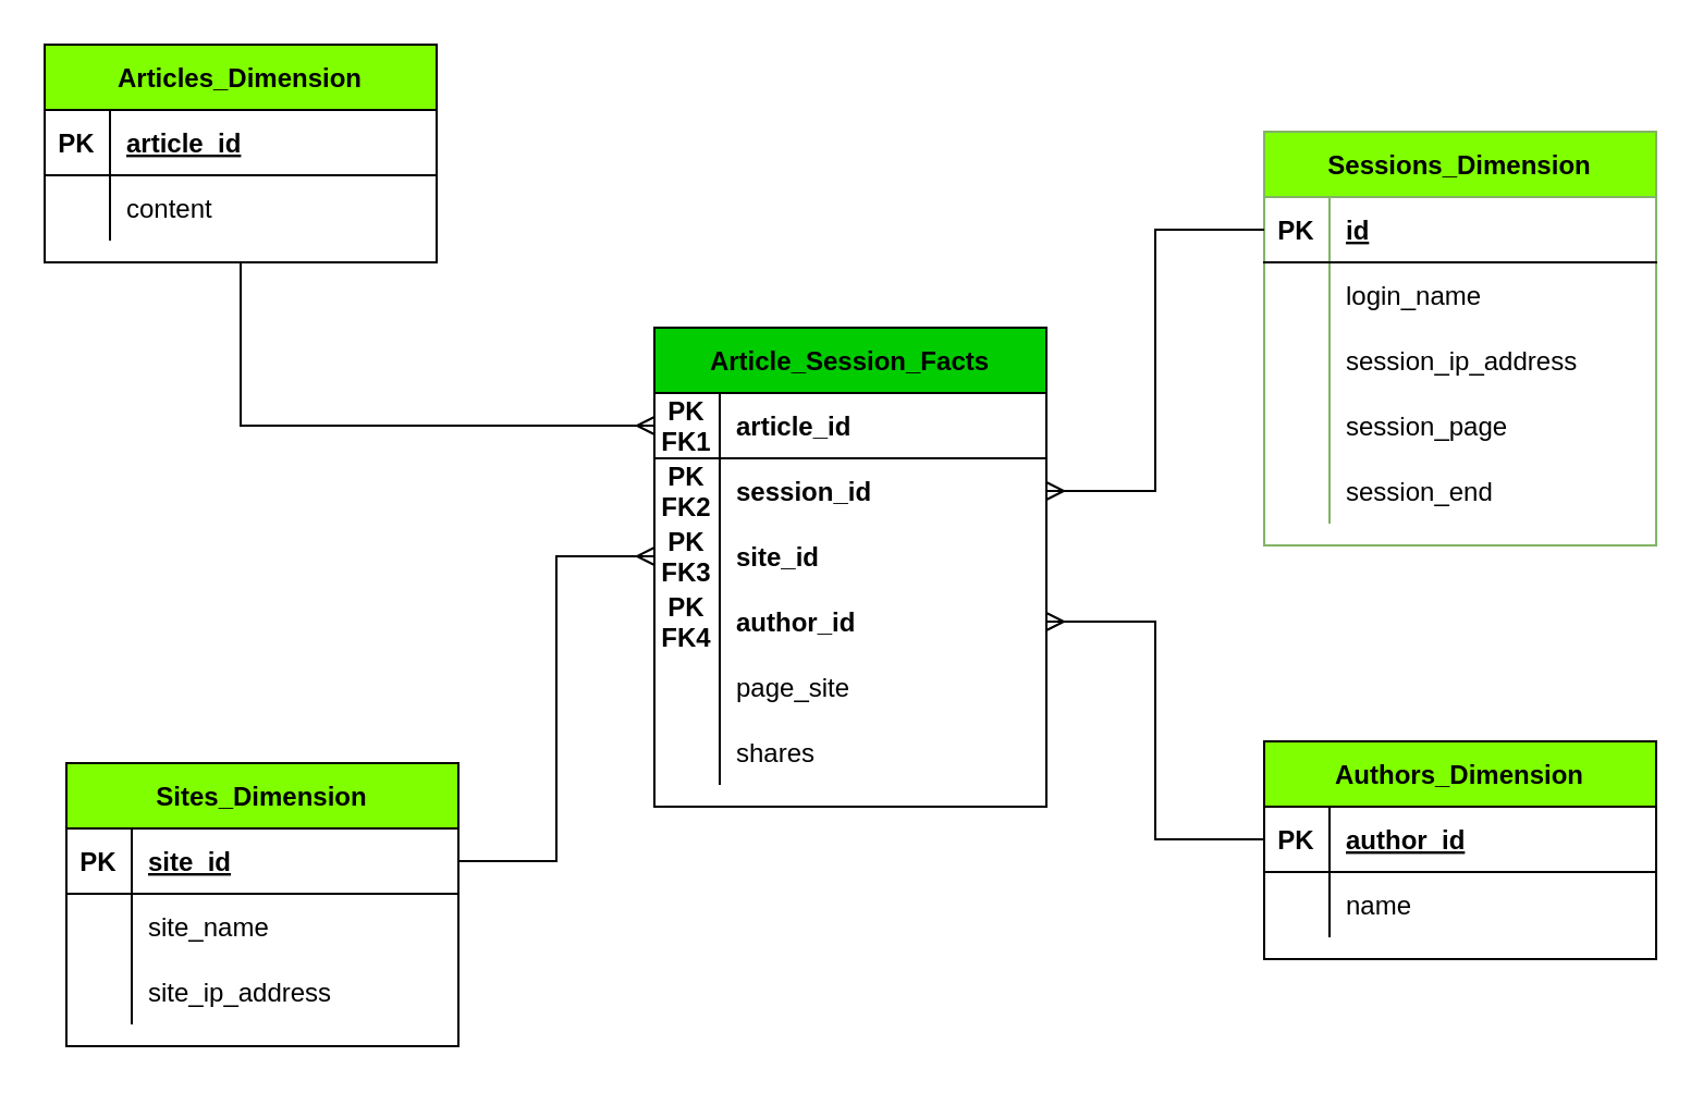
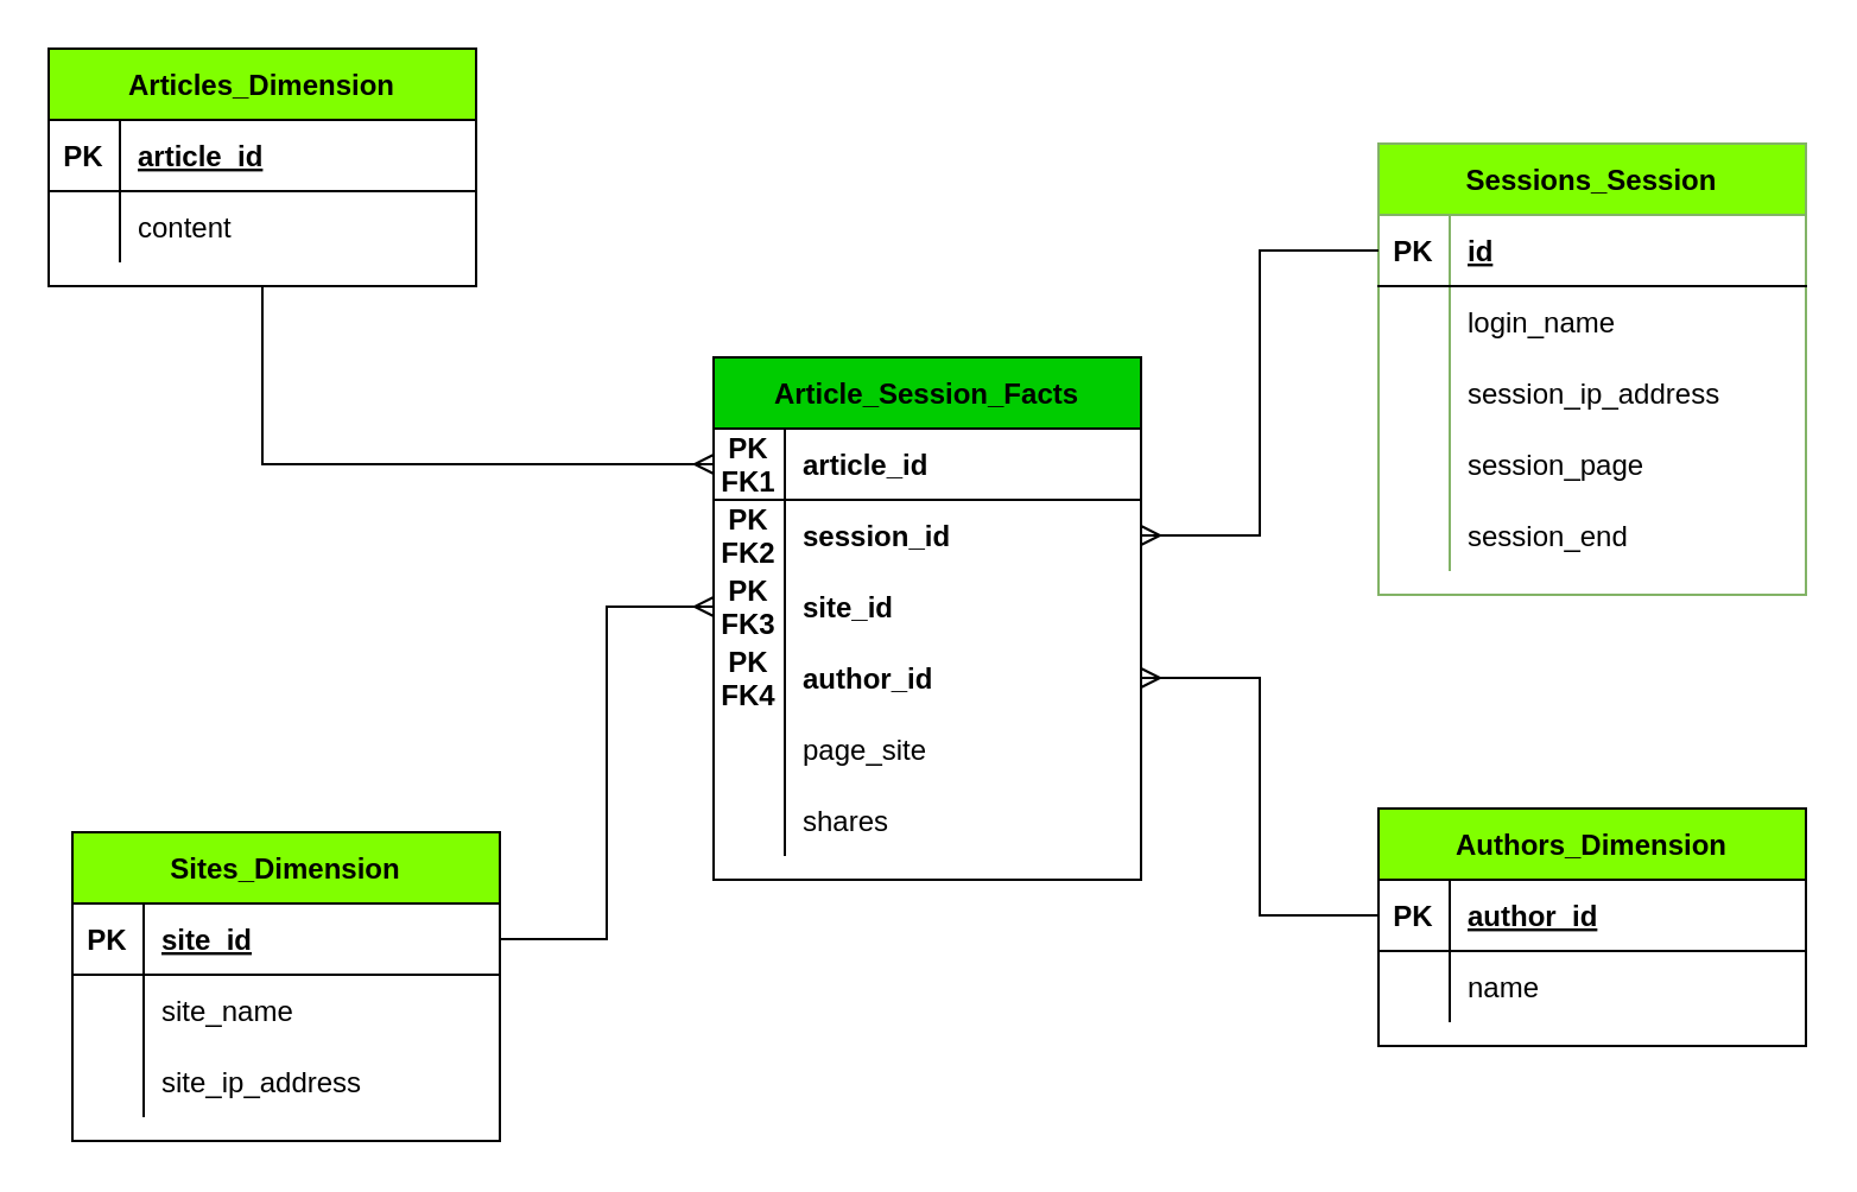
  <mxCell id="0" />
  <mxCell id="1" parent="0" />
  <mxCell id="2" value="Sites_Dimension" style="shape=table;startSize=30;container=1;collapsible=1;childLayout=tableLayout;fixedRows=1;rowLines=0;fontStyle=1;align=center;resizeLast=1;fillColor=#80FF00;" parent="1" vertex="1"><mxGeometry x="30" y="350" width="180" height="130" as="geometry" /></mxCell>
  <mxCell id="3" value="" style="shape=tableRow;horizontal=0;startSize=0;swimlaneHead=0;swimlaneBody=0;fillColor=none;collapsible=0;dropTarget=0;points=[[0,0.5],[1,0.5]];portConstraint=eastwest;top=0;left=0;right=0;bottom=1;" parent="2" vertex="1"><mxGeometry y="30" width="180" height="30" as="geometry" /></mxCell>
  <mxCell id="4" value="PK" style="shape=partialRectangle;connectable=0;fillColor=none;top=0;left=0;bottom=0;right=0;fontStyle=1;overflow=hidden;" parent="3" vertex="1"><mxGeometry width="30" height="30" as="geometry"><mxRectangle width="30" height="30" as="alternateBounds" /></mxGeometry></mxCell>
  <mxCell id="5" value="site_id" style="shape=partialRectangle;connectable=0;fillColor=none;top=0;left=0;bottom=0;right=0;align=left;spacingLeft=6;fontStyle=5;overflow=hidden;" parent="3" vertex="1"><mxGeometry x="30" width="150" height="30" as="geometry"><mxRectangle width="150" height="30" as="alternateBounds" /></mxGeometry></mxCell>
  <mxCell id="6" value="" style="shape=tableRow;horizontal=0;startSize=0;swimlaneHead=0;swimlaneBody=0;fillColor=none;collapsible=0;dropTarget=0;points=[[0,0.5],[1,0.5]];portConstraint=eastwest;top=0;left=0;right=0;bottom=0;" parent="2" vertex="1"><mxGeometry y="60" width="180" height="30" as="geometry" /></mxCell>
  <mxCell id="7" value="" style="shape=partialRectangle;connectable=0;fillColor=none;top=0;left=0;bottom=0;right=0;editable=1;overflow=hidden;" parent="6" vertex="1"><mxGeometry width="30" height="30" as="geometry"><mxRectangle width="30" height="30" as="alternateBounds" /></mxGeometry></mxCell>
  <mxCell id="8" value="site_name" style="shape=partialRectangle;connectable=0;fillColor=none;top=0;left=0;bottom=0;right=0;align=left;spacingLeft=6;overflow=hidden;" parent="6" vertex="1"><mxGeometry x="30" width="150" height="30" as="geometry"><mxRectangle width="150" height="30" as="alternateBounds" /></mxGeometry></mxCell>
  <mxCell id="9" value="" style="shape=tableRow;horizontal=0;startSize=0;swimlaneHead=0;swimlaneBody=0;fillColor=none;collapsible=0;dropTarget=0;points=[[0,0.5],[1,0.5]];portConstraint=eastwest;top=0;left=0;right=0;bottom=0;" parent="2" vertex="1"><mxGeometry y="90" width="180" height="30" as="geometry" /></mxCell>
  <mxCell id="10" value="" style="shape=partialRectangle;connectable=0;fillColor=none;top=0;left=0;bottom=0;right=0;editable=1;overflow=hidden;" parent="9" vertex="1"><mxGeometry width="30" height="30" as="geometry"><mxRectangle width="30" height="30" as="alternateBounds" /></mxGeometry></mxCell>
  <mxCell id="11" value="site_ip_address" style="shape=partialRectangle;connectable=0;fillColor=none;top=0;left=0;bottom=0;right=0;align=left;spacingLeft=6;overflow=hidden;" parent="9" vertex="1"><mxGeometry x="30" width="150" height="30" as="geometry"><mxRectangle width="150" height="30" as="alternateBounds" /></mxGeometry></mxCell>
  <mxCell id="12" style="edgeStyle=orthogonalEdgeStyle;rounded=0;orthogonalLoop=1;jettySize=auto;html=1;entryX=0;entryY=0.5;entryDx=0;entryDy=0;endArrow=ERmany;endFill=0;" parent="1" source="13" target="44" edge="1"><mxGeometry relative="1" as="geometry" /></mxCell>
  <mxCell id="13" value="Articles_Dimension" style="shape=table;startSize=30;container=1;collapsible=1;childLayout=tableLayout;fixedRows=1;rowLines=0;fontStyle=1;align=center;resizeLast=1;fillColor=#80FF00;" parent="1" vertex="1"><mxGeometry x="20" y="20" width="180" height="100" as="geometry" /></mxCell>
  <mxCell id="14" value="" style="shape=tableRow;horizontal=0;startSize=0;swimlaneHead=0;swimlaneBody=0;fillColor=none;collapsible=0;dropTarget=0;points=[[0,0.5],[1,0.5]];portConstraint=eastwest;top=0;left=0;right=0;bottom=1;" parent="13" vertex="1"><mxGeometry y="30" width="180" height="30" as="geometry" /></mxCell>
  <mxCell id="15" value="PK" style="shape=partialRectangle;connectable=0;fillColor=none;top=0;left=0;bottom=0;right=0;fontStyle=1;overflow=hidden;" parent="14" vertex="1"><mxGeometry width="30" height="30" as="geometry"><mxRectangle width="30" height="30" as="alternateBounds" /></mxGeometry></mxCell>
  <mxCell id="16" value="article_id" style="shape=partialRectangle;connectable=0;fillColor=none;top=0;left=0;bottom=0;right=0;align=left;spacingLeft=6;fontStyle=5;overflow=hidden;" parent="14" vertex="1"><mxGeometry x="30" width="150" height="30" as="geometry"><mxRectangle width="150" height="30" as="alternateBounds" /></mxGeometry></mxCell>
  <mxCell id="17" value="" style="shape=tableRow;horizontal=0;startSize=0;swimlaneHead=0;swimlaneBody=0;fillColor=none;collapsible=0;dropTarget=0;points=[[0,0.5],[1,0.5]];portConstraint=eastwest;top=0;left=0;right=0;bottom=0;" parent="13" vertex="1"><mxGeometry y="60" width="180" height="30" as="geometry" /></mxCell>
  <mxCell id="18" value="" style="shape=partialRectangle;connectable=0;fillColor=none;top=0;left=0;bottom=0;right=0;editable=1;overflow=hidden;" parent="17" vertex="1"><mxGeometry width="30" height="30" as="geometry"><mxRectangle width="30" height="30" as="alternateBounds" /></mxGeometry></mxCell>
  <mxCell id="19" value="content" style="shape=partialRectangle;connectable=0;fillColor=none;top=0;left=0;bottom=0;right=0;align=left;spacingLeft=6;overflow=hidden;" parent="17" vertex="1"><mxGeometry x="30" width="150" height="30" as="geometry"><mxRectangle width="150" height="30" as="alternateBounds" /></mxGeometry></mxCell>
  <mxCell id="20" value="Authors_Dimension" style="shape=table;startSize=30;container=1;collapsible=1;childLayout=tableLayout;fixedRows=1;rowLines=0;fontStyle=1;align=center;resizeLast=1;fillColor=#80FF00;" parent="1" vertex="1"><mxGeometry x="580" y="340" width="180" height="100" as="geometry" /></mxCell>
  <mxCell id="21" value="" style="shape=tableRow;horizontal=0;startSize=0;swimlaneHead=0;swimlaneBody=0;fillColor=none;collapsible=0;dropTarget=0;points=[[0,0.5],[1,0.5]];portConstraint=eastwest;top=0;left=0;right=0;bottom=1;" parent="20" vertex="1"><mxGeometry y="30" width="180" height="30" as="geometry" /></mxCell>
  <mxCell id="22" value="PK" style="shape=partialRectangle;connectable=0;fillColor=none;top=0;left=0;bottom=0;right=0;fontStyle=1;overflow=hidden;" parent="21" vertex="1"><mxGeometry width="30" height="30" as="geometry"><mxRectangle width="30" height="30" as="alternateBounds" /></mxGeometry></mxCell>
  <mxCell id="23" value="author_id" style="shape=partialRectangle;connectable=0;fillColor=none;top=0;left=0;bottom=0;right=0;align=left;spacingLeft=6;fontStyle=5;overflow=hidden;" parent="21" vertex="1"><mxGeometry x="30" width="150" height="30" as="geometry"><mxRectangle width="150" height="30" as="alternateBounds" /></mxGeometry></mxCell>
  <mxCell id="24" value="" style="shape=tableRow;horizontal=0;startSize=0;swimlaneHead=0;swimlaneBody=0;fillColor=none;collapsible=0;dropTarget=0;points=[[0,0.5],[1,0.5]];portConstraint=eastwest;top=0;left=0;right=0;bottom=0;" parent="20" vertex="1"><mxGeometry y="60" width="180" height="30" as="geometry" /></mxCell>
  <mxCell id="25" value="" style="shape=partialRectangle;connectable=0;fillColor=none;top=0;left=0;bottom=0;right=0;editable=1;overflow=hidden;" parent="24" vertex="1"><mxGeometry width="30" height="30" as="geometry"><mxRectangle width="30" height="30" as="alternateBounds" /></mxGeometry></mxCell>
  <mxCell id="26" value="name" style="shape=partialRectangle;connectable=0;fillColor=none;top=0;left=0;bottom=0;right=0;align=left;spacingLeft=6;overflow=hidden;" parent="24" vertex="1"><mxGeometry x="30" width="150" height="30" as="geometry"><mxRectangle width="150" height="30" as="alternateBounds" /></mxGeometry></mxCell>
- <mxCell id="27" value="Sessions_Dimension" style="shape=table;startSize=30;container=1;collapsible=1;childLayout=tableLayout;fixedRows=1;rowLines=0;fontStyle=1;align=center;resizeLast=1;fillColor=#80FF00;strokeColor=#82b366;" parent="1" vertex="1"><mxGeometry x="580" y="60" width="180" height="190" as="geometry" /></mxCell>
+ <mxCell id="27" value="Sessions_Session" style="shape=table;startSize=30;container=1;collapsible=1;childLayout=tableLayout;fixedRows=1;rowLines=0;fontStyle=1;align=center;resizeLast=1;fillColor=#80FF00;strokeColor=#82b366;" parent="1" vertex="1"><mxGeometry x="580" y="60" width="180" height="190" as="geometry" /></mxCell>
  <mxCell id="28" value="" style="shape=tableRow;horizontal=0;startSize=0;swimlaneHead=0;swimlaneBody=0;fillColor=none;collapsible=0;dropTarget=0;points=[[0,0.5],[1,0.5]];portConstraint=eastwest;top=0;left=0;right=0;bottom=1;" parent="27" vertex="1"><mxGeometry y="30" width="180" height="30" as="geometry" /></mxCell>
  <mxCell id="29" value="PK" style="shape=partialRectangle;connectable=0;fillColor=none;top=0;left=0;bottom=0;right=0;fontStyle=1;overflow=hidden;" parent="28" vertex="1"><mxGeometry width="30" height="30" as="geometry"><mxRectangle width="30" height="30" as="alternateBounds" /></mxGeometry></mxCell>
  <mxCell id="30" value="id" style="shape=partialRectangle;connectable=0;fillColor=none;top=0;left=0;bottom=0;right=0;align=left;spacingLeft=6;fontStyle=5;overflow=hidden;" parent="28" vertex="1"><mxGeometry x="30" width="150" height="30" as="geometry"><mxRectangle width="150" height="30" as="alternateBounds" /></mxGeometry></mxCell>
  <mxCell id="31" value="" style="shape=tableRow;horizontal=0;startSize=0;swimlaneHead=0;swimlaneBody=0;fillColor=none;collapsible=0;dropTarget=0;points=[[0,0.5],[1,0.5]];portConstraint=eastwest;top=0;left=0;right=0;bottom=0;" parent="27" vertex="1"><mxGeometry y="60" width="180" height="30" as="geometry" /></mxCell>
  <mxCell id="32" value="" style="shape=partialRectangle;connectable=0;fillColor=none;top=0;left=0;bottom=0;right=0;editable=1;overflow=hidden;" parent="31" vertex="1"><mxGeometry width="30" height="30" as="geometry"><mxRectangle width="30" height="30" as="alternateBounds" /></mxGeometry></mxCell>
  <mxCell id="33" value="login_name" style="shape=partialRectangle;connectable=0;fillColor=none;top=0;left=0;bottom=0;right=0;align=left;spacingLeft=6;overflow=hidden;" parent="31" vertex="1"><mxGeometry x="30" width="150" height="30" as="geometry"><mxRectangle width="150" height="30" as="alternateBounds" /></mxGeometry></mxCell>
  <mxCell id="34" value="" style="shape=tableRow;horizontal=0;startSize=0;swimlaneHead=0;swimlaneBody=0;fillColor=none;collapsible=0;dropTarget=0;points=[[0,0.5],[1,0.5]];portConstraint=eastwest;top=0;left=0;right=0;bottom=0;" parent="27" vertex="1"><mxGeometry y="90" width="180" height="30" as="geometry" /></mxCell>
  <mxCell id="35" value="" style="shape=partialRectangle;connectable=0;fillColor=none;top=0;left=0;bottom=0;right=0;editable=1;overflow=hidden;" parent="34" vertex="1"><mxGeometry width="30" height="30" as="geometry"><mxRectangle width="30" height="30" as="alternateBounds" /></mxGeometry></mxCell>
  <mxCell id="36" value="session_ip_address" style="shape=partialRectangle;connectable=0;fillColor=none;top=0;left=0;bottom=0;right=0;align=left;spacingLeft=6;overflow=hidden;" parent="34" vertex="1"><mxGeometry x="30" width="150" height="30" as="geometry"><mxRectangle width="150" height="30" as="alternateBounds" /></mxGeometry></mxCell>
  <mxCell id="37" value="" style="shape=tableRow;horizontal=0;startSize=0;swimlaneHead=0;swimlaneBody=0;fillColor=none;collapsible=0;dropTarget=0;points=[[0,0.5],[1,0.5]];portConstraint=eastwest;top=0;left=0;right=0;bottom=0;" parent="27" vertex="1"><mxGeometry y="120" width="180" height="30" as="geometry" /></mxCell>
  <mxCell id="38" value="" style="shape=partialRectangle;connectable=0;fillColor=none;top=0;left=0;bottom=0;right=0;editable=1;overflow=hidden;" parent="37" vertex="1"><mxGeometry width="30" height="30" as="geometry"><mxRectangle width="30" height="30" as="alternateBounds" /></mxGeometry></mxCell>
  <mxCell id="39" value="session_page" style="shape=partialRectangle;connectable=0;fillColor=none;top=0;left=0;bottom=0;right=0;align=left;spacingLeft=6;overflow=hidden;" parent="37" vertex="1"><mxGeometry x="30" width="150" height="30" as="geometry"><mxRectangle width="150" height="30" as="alternateBounds" /></mxGeometry></mxCell>
  <mxCell id="40" value="" style="shape=tableRow;horizontal=0;startSize=0;swimlaneHead=0;swimlaneBody=0;fillColor=none;collapsible=0;dropTarget=0;points=[[0,0.5],[1,0.5]];portConstraint=eastwest;top=0;left=0;right=0;bottom=0;" parent="27" vertex="1"><mxGeometry y="150" width="180" height="30" as="geometry" /></mxCell>
  <mxCell id="41" value="" style="shape=partialRectangle;connectable=0;fillColor=none;top=0;left=0;bottom=0;right=0;editable=1;overflow=hidden;" parent="40" vertex="1"><mxGeometry width="30" height="30" as="geometry"><mxRectangle width="30" height="30" as="alternateBounds" /></mxGeometry></mxCell>
  <mxCell id="42" value="session_end" style="shape=partialRectangle;connectable=0;fillColor=none;top=0;left=0;bottom=0;right=0;align=left;spacingLeft=6;overflow=hidden;" parent="40" vertex="1"><mxGeometry x="30" width="150" height="30" as="geometry"><mxRectangle width="150" height="30" as="alternateBounds" /></mxGeometry></mxCell>
  <mxCell id="43" value="Article_Session_Facts" style="shape=table;startSize=30;container=1;collapsible=1;childLayout=tableLayout;fixedRows=1;rowLines=0;fontStyle=1;align=center;resizeLast=1;fillColor=#00CC00;" parent="1" vertex="1"><mxGeometry x="300" y="150" width="180" height="220" as="geometry" /></mxCell>
  <mxCell id="44" value="" style="shape=tableRow;horizontal=0;startSize=0;swimlaneHead=0;swimlaneBody=0;fillColor=none;collapsible=0;dropTarget=0;points=[[0,0.5],[1,0.5]];portConstraint=eastwest;top=0;left=0;right=0;bottom=1;strokeColor=default;" parent="43" vertex="1"><mxGeometry y="30" width="180" height="30" as="geometry" /></mxCell>
  <mxCell id="45" value="PK&#10;FK1" style="shape=partialRectangle;connectable=0;fillColor=none;top=0;left=0;bottom=0;right=0;fontStyle=1;overflow=hidden;" parent="44" vertex="1"><mxGeometry width="30" height="30" as="geometry"><mxRectangle width="30" height="30" as="alternateBounds" /></mxGeometry></mxCell>
  <mxCell id="46" value="article_id" style="shape=partialRectangle;connectable=0;fillColor=none;top=0;left=0;bottom=0;right=0;align=left;spacingLeft=6;fontStyle=1;overflow=hidden;" parent="44" vertex="1"><mxGeometry x="30" width="150" height="30" as="geometry"><mxRectangle width="150" height="30" as="alternateBounds" /></mxGeometry></mxCell>
  <mxCell id="47" value="" style="shape=tableRow;horizontal=0;startSize=0;swimlaneHead=0;swimlaneBody=0;fillColor=none;collapsible=0;dropTarget=0;points=[[0,0.5],[1,0.5]];portConstraint=eastwest;top=0;left=0;right=0;bottom=0;" parent="43" vertex="1"><mxGeometry y="60" width="180" height="30" as="geometry" /></mxCell>
  <mxCell id="48" value="PK&#10;FK2" style="shape=partialRectangle;connectable=0;fillColor=none;top=0;left=0;bottom=0;right=0;editable=1;overflow=hidden;fontStyle=1" parent="47" vertex="1"><mxGeometry width="30" height="30" as="geometry"><mxRectangle width="30" height="30" as="alternateBounds" /></mxGeometry></mxCell>
  <mxCell id="49" value="session_id" style="shape=partialRectangle;connectable=0;fillColor=none;top=0;left=0;bottom=0;right=0;align=left;spacingLeft=6;overflow=hidden;fontStyle=1" parent="47" vertex="1"><mxGeometry x="30" width="150" height="30" as="geometry"><mxRectangle width="150" height="30" as="alternateBounds" /></mxGeometry></mxCell>
  <mxCell id="50" value="" style="shape=tableRow;horizontal=0;startSize=0;swimlaneHead=0;swimlaneBody=0;fillColor=none;collapsible=0;dropTarget=0;points=[[0,0.5],[1,0.5]];portConstraint=eastwest;top=0;left=0;right=0;bottom=0;" parent="43" vertex="1"><mxGeometry y="90" width="180" height="30" as="geometry" /></mxCell>
  <mxCell id="51" value="PK&#10;FK3" style="shape=partialRectangle;connectable=0;fillColor=none;top=0;left=0;bottom=0;right=0;editable=1;overflow=hidden;fontStyle=1" parent="50" vertex="1"><mxGeometry width="30" height="30" as="geometry"><mxRectangle width="30" height="30" as="alternateBounds" /></mxGeometry></mxCell>
  <mxCell id="52" value="site_id" style="shape=partialRectangle;connectable=0;fillColor=none;top=0;left=0;bottom=0;right=0;align=left;spacingLeft=6;overflow=hidden;fontStyle=1" parent="50" vertex="1"><mxGeometry x="30" width="150" height="30" as="geometry"><mxRectangle width="150" height="30" as="alternateBounds" /></mxGeometry></mxCell>
  <mxCell id="53" value="" style="shape=tableRow;horizontal=0;startSize=0;swimlaneHead=0;swimlaneBody=0;fillColor=none;collapsible=0;dropTarget=0;points=[[0,0.5],[1,0.5]];portConstraint=eastwest;top=0;left=0;right=0;bottom=0;" parent="43" vertex="1"><mxGeometry y="120" width="180" height="30" as="geometry" /></mxCell>
  <mxCell id="54" value="PK&#10;FK4" style="shape=partialRectangle;connectable=0;fillColor=none;top=0;left=0;bottom=0;right=0;editable=1;overflow=hidden;fontStyle=1" parent="53" vertex="1"><mxGeometry width="30" height="30" as="geometry"><mxRectangle width="30" height="30" as="alternateBounds" /></mxGeometry></mxCell>
  <mxCell id="55" value="author_id" style="shape=partialRectangle;connectable=0;fillColor=none;top=0;left=0;bottom=0;right=0;align=left;spacingLeft=6;overflow=hidden;fontStyle=1" parent="53" vertex="1"><mxGeometry x="30" width="150" height="30" as="geometry"><mxRectangle width="150" height="30" as="alternateBounds" /></mxGeometry></mxCell>
  <mxCell id="56" value="" style="shape=tableRow;horizontal=0;startSize=0;swimlaneHead=0;swimlaneBody=0;fillColor=none;collapsible=0;dropTarget=0;points=[[0,0.5],[1,0.5]];portConstraint=eastwest;top=0;left=0;right=0;bottom=0;strokeColor=default;" parent="43" vertex="1"><mxGeometry y="150" width="180" height="30" as="geometry" /></mxCell>
  <mxCell id="57" value="" style="shape=partialRectangle;connectable=0;fillColor=none;top=0;left=0;bottom=0;right=0;editable=1;overflow=hidden;" parent="56" vertex="1"><mxGeometry width="30" height="30" as="geometry"><mxRectangle width="30" height="30" as="alternateBounds" /></mxGeometry></mxCell>
  <mxCell id="58" value="page_site" style="shape=partialRectangle;connectable=0;fillColor=none;top=0;left=0;bottom=0;right=0;align=left;spacingLeft=6;overflow=hidden;" parent="56" vertex="1"><mxGeometry x="30" width="150" height="30" as="geometry"><mxRectangle width="150" height="30" as="alternateBounds" /></mxGeometry></mxCell>
  <mxCell id="59" value="" style="shape=tableRow;horizontal=0;startSize=0;swimlaneHead=0;swimlaneBody=0;fillColor=none;collapsible=0;dropTarget=0;points=[[0,0.5],[1,0.5]];portConstraint=eastwest;top=0;left=0;right=0;bottom=0;" parent="43" vertex="1"><mxGeometry y="180" width="180" height="30" as="geometry" /></mxCell>
  <mxCell id="60" value="" style="shape=partialRectangle;connectable=0;fillColor=none;top=0;left=0;bottom=0;right=0;editable=1;overflow=hidden;" parent="59" vertex="1"><mxGeometry width="30" height="30" as="geometry"><mxRectangle width="30" height="30" as="alternateBounds" /></mxGeometry></mxCell>
  <mxCell id="61" value="shares" style="shape=partialRectangle;connectable=0;fillColor=none;top=0;left=0;bottom=0;right=0;align=left;spacingLeft=6;overflow=hidden;" parent="59" vertex="1"><mxGeometry x="30" width="150" height="30" as="geometry"><mxRectangle width="150" height="30" as="alternateBounds" /></mxGeometry></mxCell>
  <mxCell id="62" style="edgeStyle=orthogonalEdgeStyle;rounded=0;orthogonalLoop=1;jettySize=auto;html=1;entryX=0;entryY=0.5;entryDx=0;entryDy=0;endArrow=ERmany;endFill=0;" parent="1" source="3" target="50" edge="1"><mxGeometry relative="1" as="geometry" /></mxCell>
  <mxCell id="63" style="edgeStyle=orthogonalEdgeStyle;rounded=0;orthogonalLoop=1;jettySize=auto;html=1;entryX=1;entryY=0.5;entryDx=0;entryDy=0;endArrow=ERmany;endFill=0;" parent="1" source="28" target="47" edge="1"><mxGeometry relative="1" as="geometry" /></mxCell>
  <mxCell id="64" style="edgeStyle=orthogonalEdgeStyle;rounded=0;orthogonalLoop=1;jettySize=auto;html=1;entryX=1;entryY=0.5;entryDx=0;entryDy=0;endArrow=ERmany;endFill=0;" parent="1" source="21" target="53" edge="1"><mxGeometry relative="1" as="geometry" /></mxCell>
